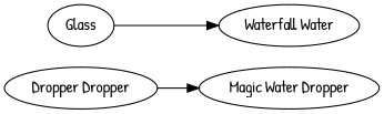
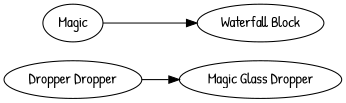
  digraph {
    fontname="Patrick Hand"
    rankdir=LR
    node [fontname="Patrick Hand"]
    edge [color=black fontname="Patrick Hand"]
    n1 [label="Dropper Dropper"]
-   "Magic Water Dropper"
-   Glass
-   "Waterfall Block" [label="Waterfall Water"]
+   "Magic Water Dropper" [label="Magic Glass Dropper"]
+   Glass [label=Magic]
+   "Waterfall Block"
    n1 -> "Magic Water Dropper"
    Glass -> "Waterfall Block"
  }
